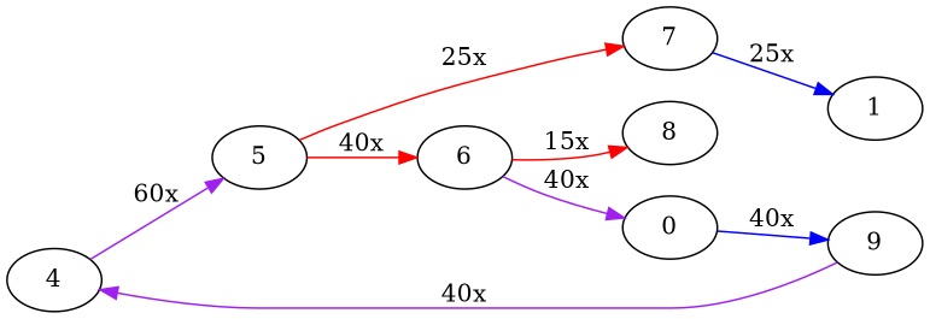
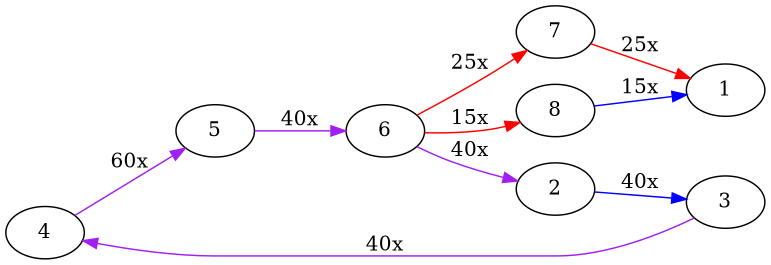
  digraph {
    rankdir=LR
    edge [color=purple]
    4
    7
    8
    5
    1
    6
-   2 [label=0]
-   3 [label=9]
+   2
+   3
    subgraph sub_1 {
      rank=min
      4
    }
    subgraph sub_2 {
      rank=same
      7
      8
    }
    4 -> 5 [label="60x"]
-   7 -> 1 [color=blue label="25x"]
-   5 -> 6 [color=red label="40x"]
-   5 -> 7 [color=red label="25x"]
+   7 -> 1 [color=red label="25x"]
+   8 -> 1 [color=blue label="15x"]
+   5 -> 6 [label="40x"]
+   6 -> 7 [color=red label="25x"]
    6 -> 8 [color=red label="15x"]
    6 -> 2 [label="40x"]
    2 -> 3 [color=blue label="40x"]
    3 -> 4 [label="40x"]
  }
